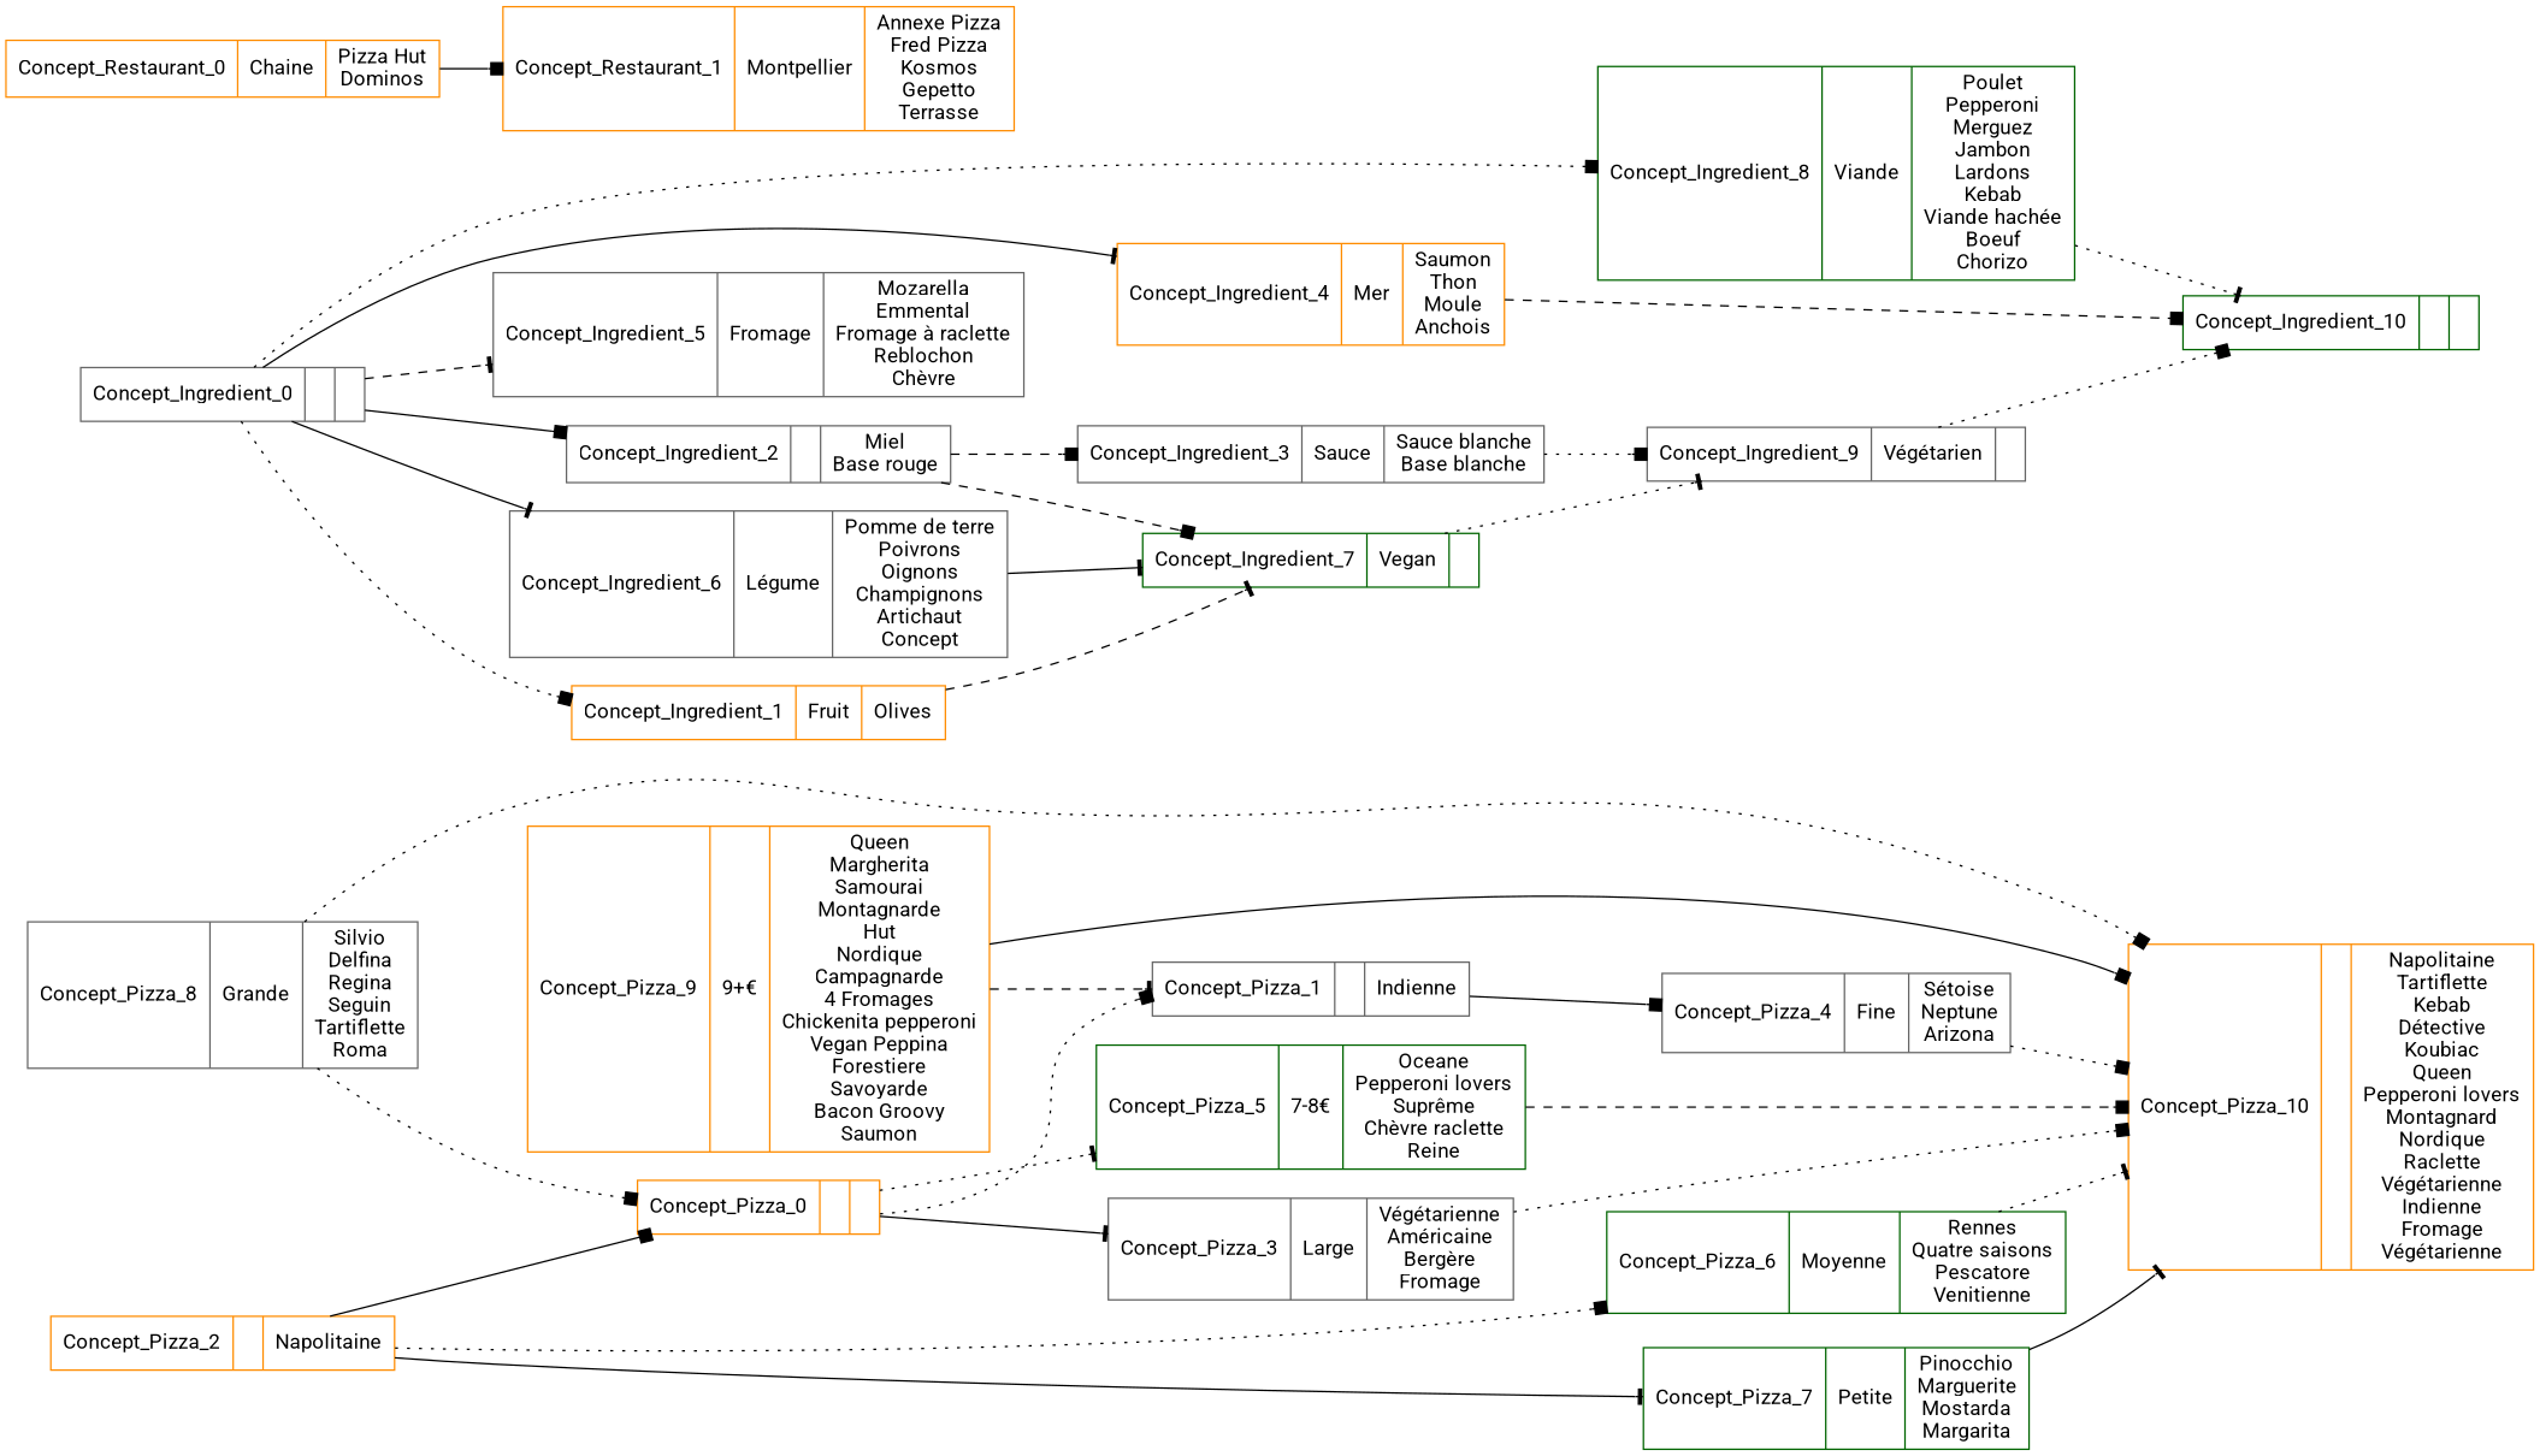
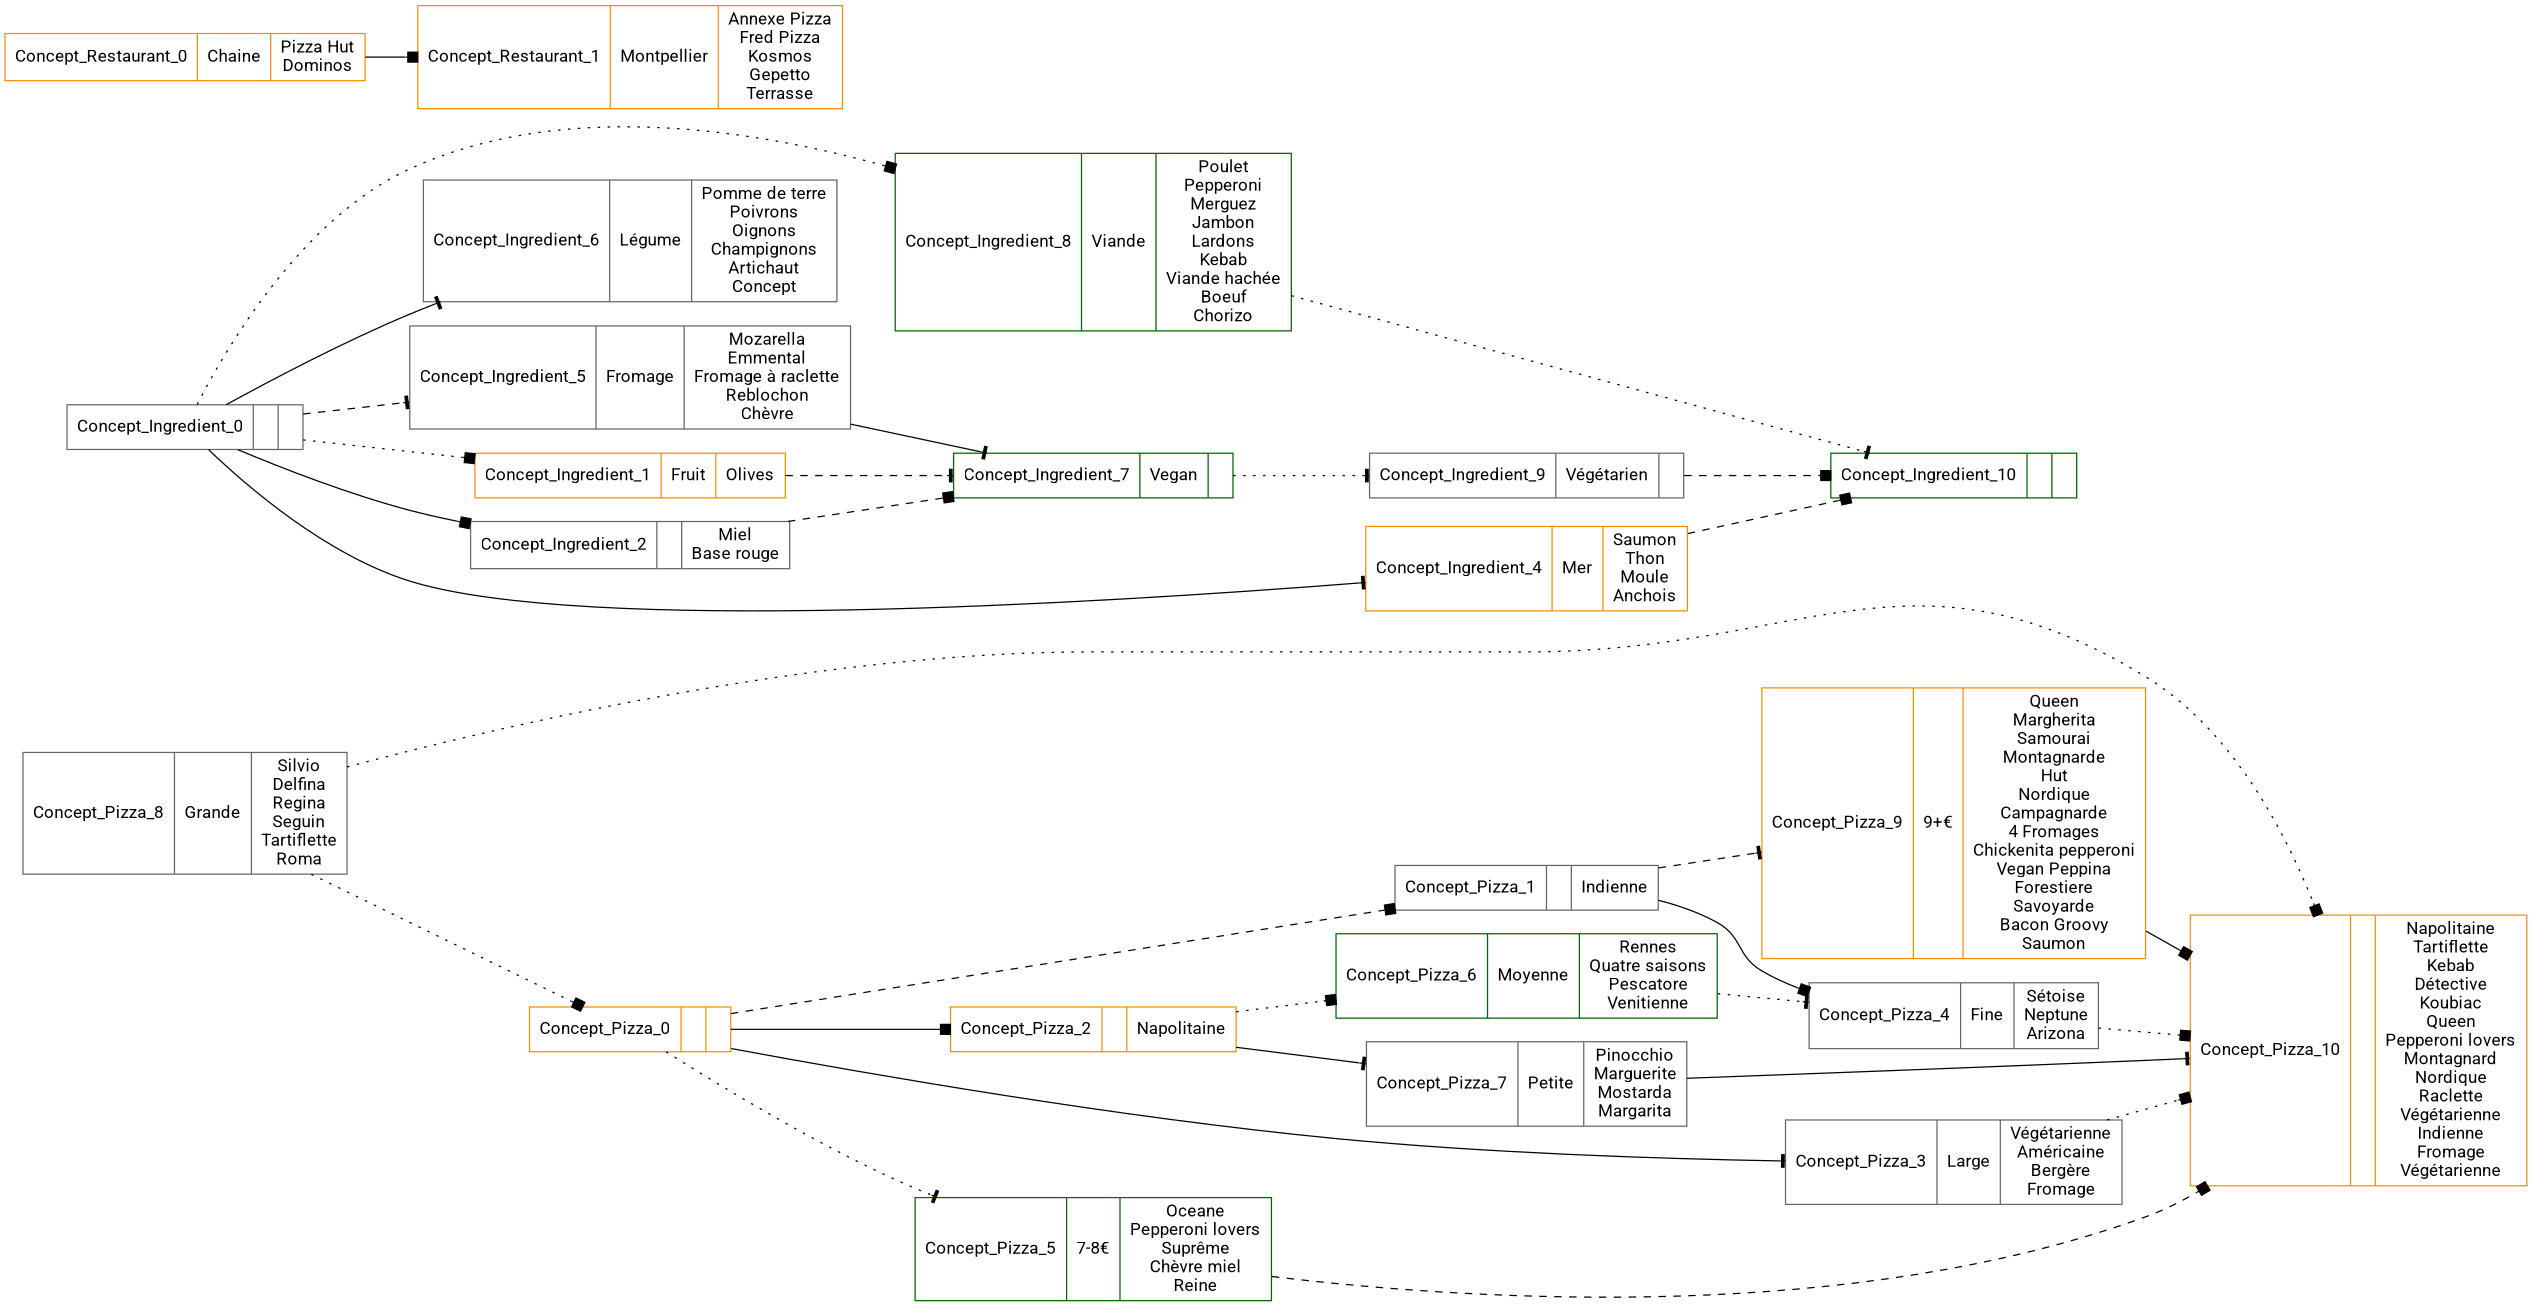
  digraph {
    fontname=Roboto
    rankdir=LR
    node [color=gray40 fontname=Roboto shape=record]
    edge [arrowhead=box fontname=Roboto style=dotted]
    n1 [color=darkorange label="{Concept_Pizza_10||Napolitaine\nTartiflette\nKebab\nDétective\nKoubiac\nQueen\nPepperoni lovers\nMontagnard\nNordique\nRaclette\nVégétarienne\nIndienne\nFromage\nVégétarienne\n}"]
    n2 [label="{Concept_Pizza_4|Fine\n|Sétoise\nNeptune\nArizona\n}"]
    n3 [color=darkorange label="{Concept_Pizza_0||}"]
    n4 [label="{Concept_Pizza_3|Large\n|Végétarienne\nAméricaine\nBergère\nFromage\n}"]
    n5 [color=darkorange label="{Concept_Pizza_2||Napolitaine\n}"]
    n6 [label="{Concept_Pizza_8|Grande\n|Silvio\nDelfina\nRegina\nSeguin\nTartiflette\nRoma\n}"]
-   n7 [color=darkgreen label="{Concept_Pizza_5|7-8€\n|Oceane\nPepperoni lovers\nSuprême\nChèvre raclette\nReine\n}"]
+   n7 [color=darkgreen label="{Concept_Pizza_5|7-8€\n|Oceane\nPepperoni lovers\nSuprême\nChèvre miel\nReine\n}"]
    n8 [label="{Concept_Pizza_1||Indienne\n}"]
-   n9 [color=darkgreen label="{Concept_Pizza_7|Petite\n|Pinocchio\nMarguerite\nMostarda\nMargarita\n}"]
+   n9 [label="{Concept_Pizza_7|Petite\n|Pinocchio\nMarguerite\nMostarda\nMargarita\n}"]
    n10 [color=darkgreen label="{Concept_Pizza_6|Moyenne\n|Rennes\nQuatre saisons\nPescatore\nVenitienne\n}"]
    n11 [color=darkorange label="{Concept_Pizza_9|9+€\n|Queen\nMargherita\nSamourai\nMontagnarde\nHut\nNordique\nCampagnarde\n4 Fromages\nChickenita pepperoni\nVegan Peppina\nForestiere\nSavoyarde\nBacon Groovy\nSaumon\n}"]
    n12 [color=darkgreen label="{Concept_Ingredient_10||}"]
    n13 [color=darkgreen label="{Concept_Ingredient_8|Viande\n|Poulet\nPepperoni\nMerguez\nJambon\nLardons\nKebab\nViande hachée\nBoeuf\nChorizo\n}"]
    n14 [label="{Concept_Ingredient_0||}"]
    n15 [label="{Concept_Ingredient_6|Légume\n|Pomme de terre\nPoivrons\nOignons\nChampignons\nArtichaut\nConcept\n}"]
    n16 [label="{Concept_Ingredient_5|Fromage\n|Mozarella\nEmmental\nFromage à raclette\nReblochon\nChèvre\n}"]
    n17 [color=darkorange label="{Concept_Ingredient_1|Fruit\n|Olives\n}"]
    n18 [color=darkorange label="{Concept_Ingredient_4|Mer\n|Saumon\nThon\nMoule\nAnchois\n}"]
    n19 [label="{Concept_Ingredient_2||Miel\nBase rouge\n}"]
    n20 [color=darkgreen label="{Concept_Ingredient_7|Vegan\n|}"]
    n21 [label="{Concept_Ingredient_9|Végétarien\n|}"]
-   n22 [label="{Concept_Ingredient_3|Sauce\n|Sauce blanche\nBase blanche\n}"]
    n23 [color=darkorange label="{Concept_Restaurant_1|Montpellier\n|Annexe Pizza\nFred Pizza\nKosmos\nGepetto\nTerrasse\n}"]
    n24 [color=darkorange label="{Concept_Restaurant_0|Chaine\n|Pizza Hut\nDominos\n}"]
    subgraph sub_1 {
      label=Pizza
      n1
      n2
      n3
      n4
      n5
      n6
      n7
      n8
      n9
      n10
      n11
    }
    subgraph sub_2 {
      label=Ingredient
      n12
      n13
      n14
      n15
      n16
      n17
      n18
      n19
      n20
      n21
-     n22
    }
    subgraph sub_3 {
      label=Restaurant
      n23
      n24
    }
    n2 -> n1
    n3 -> n4 [arrowhead=tee style=solid]
-   n5 -> n3 [style=solid]
+   n3 -> n5 [style=solid]
    n3 -> n7 [arrowhead=tee]
-   n3 -> n8
+   n3 -> n8 [style=dashed]
    n4 -> n1
    n5 -> n9 [arrowhead=tee style=solid]
    n5 -> n10
    n6 -> n1
    n6 -> n3
    n7 -> n1 [style=dashed]
    n8 -> n2 [style=solid]
-   n11 -> n8 [arrowhead=tee style=dashed]
+   n8 -> n11 [arrowhead=tee style=dashed]
    n9 -> n1 [arrowhead=tee style=solid]
-   n10 -> n1 [arrowhead=tee]
+   n10 -> n2 [arrowhead=tee]
    n11 -> n1 [style=solid]
    n13 -> n12 [arrowhead=tee]
    n14 -> n13
    n14 -> n15 [arrowhead=tee style=solid]
    n14 -> n16 [arrowhead=tee style=dashed]
    n14 -> n17
    n14 -> n18 [arrowhead=tee style=solid]
    n14 -> n19 [style=solid]
-   n15 -> n20 [arrowhead=tee style=solid]
+   n16 -> n20 [arrowhead=tee style=solid]
    n17 -> n20 [arrowhead=tee style=dashed]
    n18 -> n12 [style=dashed]
    n19 -> n20 [style=dashed]
-   n19 -> n22 [style=dashed]
    n20 -> n21 [arrowhead=tee]
-   n21 -> n12
-   n22 -> n21
+   n21 -> n12 [style=dashed]
    n24 -> n23 [style=solid]
  }
